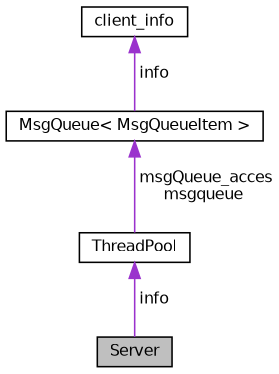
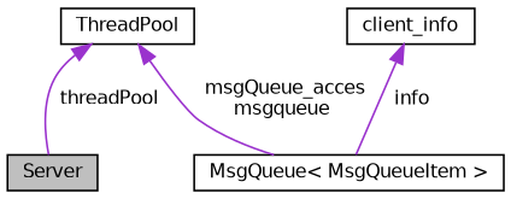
  digraph {
    node [color=black fillcolor=white fontname=Helvetica fontsize=10 shape=record style=filled]
    edge [color=darkorchid3 dir=back fontname=Helvetica fontsize=10 labelfontname=Helvetica labelfontsize=10 style=solid]
    n1 [fillcolor=grey75 fontcolor=black height=0.2 label=Server width=0.4]
    n2 [height=0.2 label=ThreadPool width=0.4]
    n3 [height=0.2 label="MsgQueue\< MsgQueueItem \>" width=0.4]
    n4 [height=0.2 label=client_info width=0.4]
-   n2 -> n1 [label=" info"]
-   n3 -> n2 [label=" msgQueue_acces\nmsgqueue"]
+   n2 -> n1 [label=" threadPool"]
+   n2 -> n3 [label=" msgQueue_acces\nmsgqueue"]
    n4 -> n3 [label=" info"]
  }
